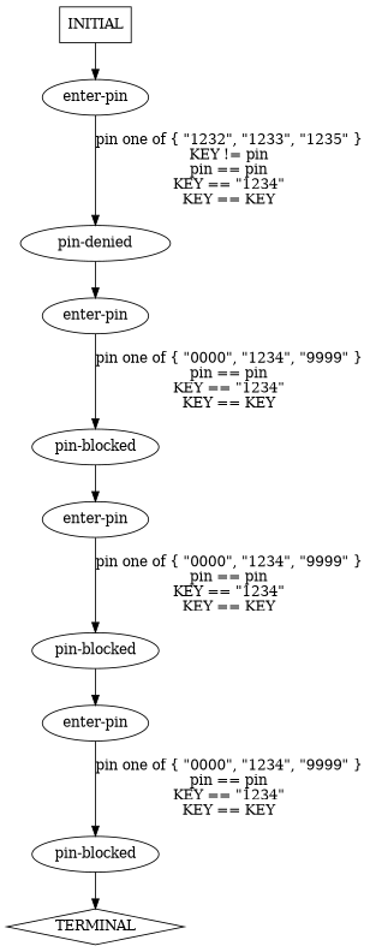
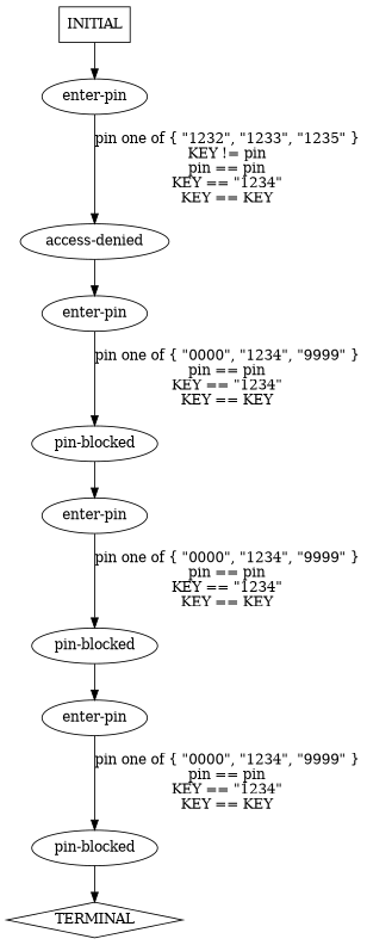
  digraph {
-   n1 [label="pin-denied"]
+   n1 [label="access-denied"]
    n2 [label="enter-pin"]
    n3 [label="enter-pin"]
    n4 [label="pin-blocked"]
    n5 [label="enter-pin"]
    n6 [label="pin-blocked"]
    n7 [label="enter-pin"]
    n8 [label="pin-blocked"]
    n9 [label=TERMINAL shape=diamond]
    n10 [label=INITIAL shape=box]
    n1 -> n2
    n2 -> n4 [label="pin one of { \"0000\", \"1234\", \"9999\" }\npin == pin\nKEY == \"1234\"\nKEY == KEY"]
    n3 -> n1 [label="pin one of { \"1232\", \"1233\", \"1235\" }\nKEY != pin\npin == pin\nKEY == \"1234\"\nKEY == KEY"]
    n4 -> n5
    n5 -> n6 [label="pin one of { \"0000\", \"1234\", \"9999\" }\npin == pin\nKEY == \"1234\"\nKEY == KEY"]
    n6 -> n7
    n7 -> n8 [label="pin one of { \"0000\", \"1234\", \"9999\" }\npin == pin\nKEY == \"1234\"\nKEY == KEY"]
    n8 -> n9
    n10 -> n3
  }
